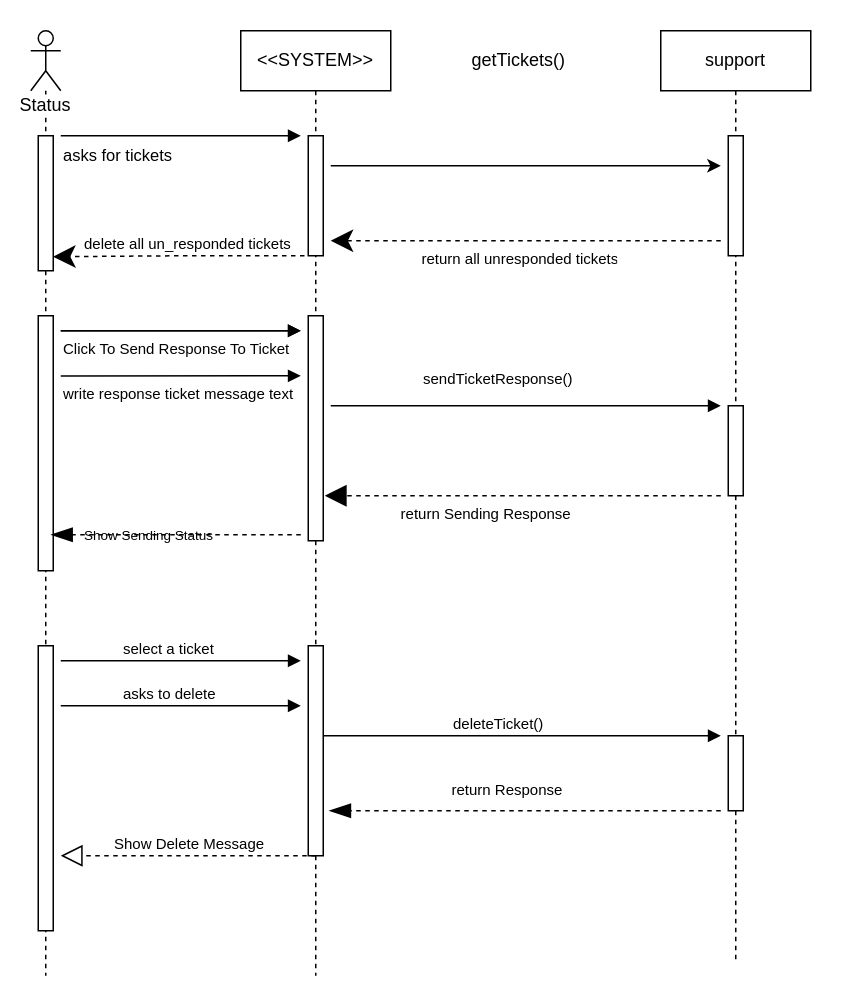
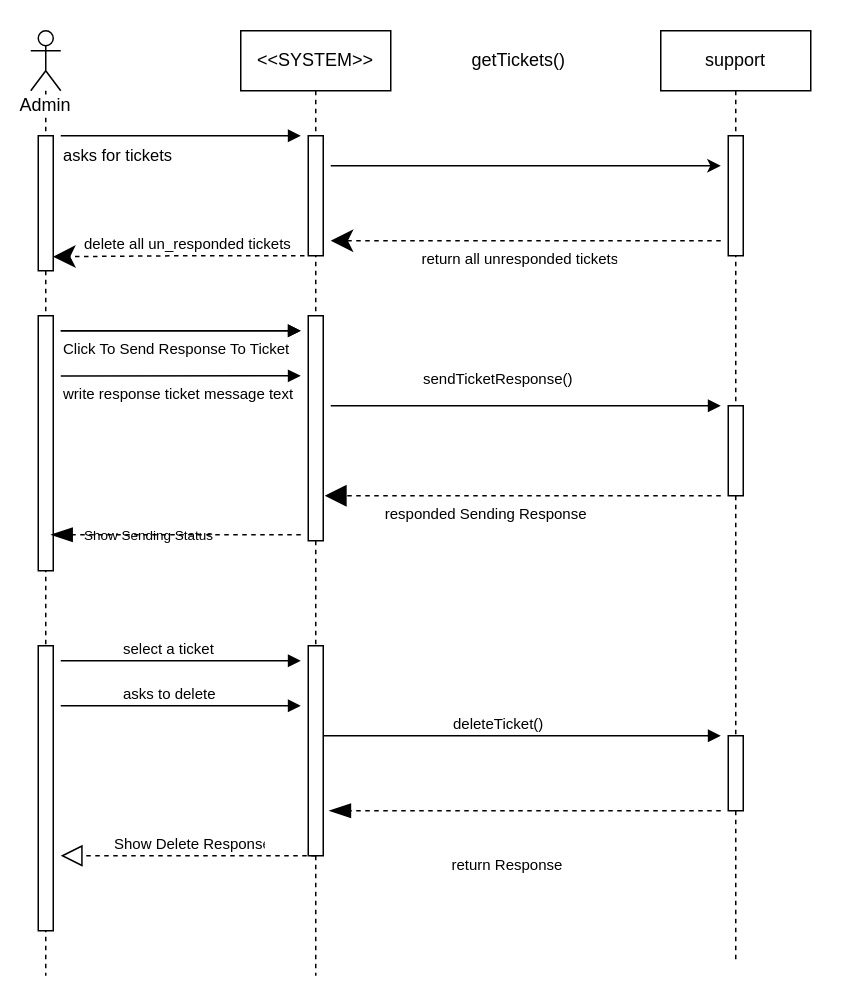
  <mxCell id="0" />
  <mxCell id="1" parent="0" />
- <mxCell id="2" value="Status" style="shape=umlLifeline;participant=umlActor;perimeter=lifelinePerimeter;whiteSpace=wrap;html=1;container=1;collapsible=0;recursiveResize=0;verticalAlign=top;spacingTop=36;labelBackgroundColor=#ffffff;outlineConnect=0;" parent="1" vertex="1"><mxGeometry x="20" y="20" width="20" height="630" as="geometry" /></mxCell>
+ <mxCell id="2" value="Admin" style="shape=umlLifeline;participant=umlActor;perimeter=lifelinePerimeter;whiteSpace=wrap;html=1;container=1;collapsible=0;recursiveResize=0;verticalAlign=top;spacingTop=36;labelBackgroundColor=#ffffff;outlineConnect=0;" parent="1" vertex="1"><mxGeometry x="20" y="20" width="20" height="630" as="geometry" /></mxCell>
  <mxCell id="3" value="" style="html=1;points=[];perimeter=orthogonalPerimeter;" parent="2" vertex="1"><mxGeometry x="5" y="70" width="10" height="90" as="geometry" /></mxCell>
  <mxCell id="4" value="" style="html=1;points=[];perimeter=orthogonalPerimeter;fontSize=10;" parent="2" vertex="1"><mxGeometry x="5" y="190" width="10" height="170" as="geometry" /></mxCell>
  <mxCell id="5" value="" style="html=1;points=[];perimeter=orthogonalPerimeter;fontSize=10;" parent="2" vertex="1"><mxGeometry x="5" y="410" width="10" height="190" as="geometry" /></mxCell>
  <mxCell id="6" value="support" style="shape=umlLifeline;perimeter=lifelinePerimeter;whiteSpace=wrap;html=1;container=1;collapsible=0;recursiveResize=0;outlineConnect=0;" parent="1" vertex="1"><mxGeometry x="440" y="20" width="100" height="620" as="geometry" /></mxCell>
  <mxCell id="7" value="" style="html=1;points=[];perimeter=orthogonalPerimeter;" parent="6" vertex="1"><mxGeometry x="45" y="70" width="10" height="80" as="geometry" /></mxCell>
  <mxCell id="8" value="" style="html=1;points=[];perimeter=orthogonalPerimeter;fontSize=10;" parent="6" vertex="1"><mxGeometry x="45" y="250" width="10" height="60" as="geometry" /></mxCell>
  <mxCell id="9" value="" style="html=1;points=[];perimeter=orthogonalPerimeter;fontSize=10;" parent="6" vertex="1"><mxGeometry x="45" y="470" width="10" height="50" as="geometry" /></mxCell>
  <mxCell id="10" value="&amp;lt;&amp;lt;SYSTEM&amp;gt;&amp;gt;" style="shape=umlLifeline;perimeter=lifelinePerimeter;whiteSpace=wrap;html=1;container=1;collapsible=0;recursiveResize=0;outlineConnect=0;" parent="1" vertex="1"><mxGeometry x="160" y="20" width="100" height="630" as="geometry" /></mxCell>
  <mxCell id="11" value="" style="html=1;points=[];perimeter=orthogonalPerimeter;" parent="10" vertex="1"><mxGeometry x="45" y="70" width="10" height="80" as="geometry" /></mxCell>
  <mxCell id="12" value="" style="html=1;points=[];perimeter=orthogonalPerimeter;" parent="10" vertex="1"><mxGeometry x="45" y="190" width="10" height="150" as="geometry" /></mxCell>
  <mxCell id="13" value="sendTicketResponse()" style="endArrow=block;endFill=1;html=1;edgeStyle=orthogonalEdgeStyle;align=left;verticalAlign=top;fontSize=10;" parent="10" edge="1"><mxGeometry x="-0.537" y="30" relative="1" as="geometry"><mxPoint x="60" y="250" as="sourcePoint" /><mxPoint x="320" y="250" as="targetPoint" /><Array as="points"><mxPoint x="150" y="250" /><mxPoint x="150" y="250" /></Array><mxPoint as="offset" /></mxGeometry></mxCell>
  <mxCell id="14" value="" style="html=1;points=[];perimeter=orthogonalPerimeter;fontSize=10;" parent="10" vertex="1"><mxGeometry x="45" y="410" width="10" height="140" as="geometry" /></mxCell>
  <mxCell id="15" value="" style="endArrow=classic;html=1;" parent="10" edge="1"><mxGeometry width="50" height="50" relative="1" as="geometry"><mxPoint x="60" y="90" as="sourcePoint" /><mxPoint x="320" y="90" as="targetPoint" /></mxGeometry></mxCell>
  <mxCell id="16" value="" style="endArrow=classic;dashed=1;endFill=1;endSize=12;html=1;" parent="1" edge="1"><mxGeometry width="160" relative="1" as="geometry"><mxPoint x="480" y="160" as="sourcePoint" /><mxPoint x="220" y="160" as="targetPoint" /></mxGeometry></mxCell>
  <mxCell id="17" value="" style="endArrow=classic;dashed=1;endFill=1;endSize=12;html=1;entryX=0.99;entryY=0.896;entryDx=0;entryDy=0;entryPerimeter=0;" parent="1" target="3" edge="1"><mxGeometry width="160" relative="1" as="geometry"><mxPoint x="202.5" y="170" as="sourcePoint" /><mxPoint x="42.5" y="170" as="targetPoint" /><Array as="points"><mxPoint x="122.5" y="170" /></Array></mxGeometry></mxCell>
  <mxCell id="18" value="return all unresponded tickets" style="text;strokeColor=none;fillColor=none;align=left;verticalAlign=top;spacingLeft=4;spacingRight=4;overflow=hidden;rotatable=0;points=[[0,0.5],[1,0.5]];portConstraint=eastwest;fontSize=10;" parent="1" vertex="1"><mxGeometry x="275" y="160" width="140" height="20" as="geometry" /></mxCell>
  <mxCell id="19" value="delete all un_responded tickets" style="text;strokeColor=none;fillColor=none;align=left;verticalAlign=top;spacingLeft=4;spacingRight=4;overflow=hidden;rotatable=0;points=[[0,0.5],[1,0.5]];portConstraint=eastwest;fontSize=10;" parent="1" vertex="1"><mxGeometry x="50" y="150" width="155" height="26" as="geometry" /></mxCell>
  <mxCell id="20" value="Click To Send Response To Ticket" style="endArrow=block;endFill=1;html=1;edgeStyle=orthogonalEdgeStyle;align=left;verticalAlign=top;fontSize=10;" parent="1" edge="1"><mxGeometry x="-1" relative="1" as="geometry"><mxPoint x="40" y="220" as="sourcePoint" /><mxPoint x="200" y="220" as="targetPoint" /></mxGeometry></mxCell>
  <mxCell id="21" value="" style="endArrow=block;endFill=1;html=1;edgeStyle=orthogonalEdgeStyle;align=left;verticalAlign=top;fontSize=10;" parent="1" edge="1"><mxGeometry x="-1" relative="1" as="geometry"><mxPoint x="40" y="220" as="sourcePoint" /><mxPoint x="200" y="220" as="targetPoint" /><Array as="points"><mxPoint x="140" y="220" /><mxPoint x="140" y="220" /></Array></mxGeometry></mxCell>
  <mxCell id="22" value="write response ticket message text" style="endArrow=block;endFill=1;html=1;edgeStyle=orthogonalEdgeStyle;align=left;verticalAlign=top;fontSize=10;" parent="1" edge="1"><mxGeometry x="-1" relative="1" as="geometry"><mxPoint x="40" y="250" as="sourcePoint" /><mxPoint x="200" y="250.07" as="targetPoint" /><Array as="points"><mxPoint x="200" y="250.07" /></Array><mxPoint as="offset" /></mxGeometry></mxCell>
  <mxCell id="23" value="" style="endArrow=block;dashed=1;endFill=1;endSize=12;html=1;fontSize=10;" parent="1" edge="1"><mxGeometry width="160" relative="1" as="geometry"><mxPoint x="480" y="330" as="sourcePoint" /><mxPoint x="216" y="330" as="targetPoint" /></mxGeometry></mxCell>
- <mxCell id="24" value="return Sending Response" style="text;strokeColor=none;fillColor=none;align=center;verticalAlign=top;spacingLeft=4;spacingRight=4;overflow=hidden;rotatable=0;points=[[0,0.5],[1,0.5]];portConstraint=eastwest;fontSize=10;" parent="1" vertex="1"><mxGeometry x="237.5" y="330" width="172.5" height="26" as="geometry" /></mxCell>
+ <mxCell id="24" value="responded Sending Response" style="text;strokeColor=none;fillColor=none;align=center;verticalAlign=top;spacingLeft=4;spacingRight=4;overflow=hidden;rotatable=0;points=[[0,0.5],[1,0.5]];portConstraint=eastwest;fontSize=10;" parent="1" vertex="1"><mxGeometry x="237.5" y="330" width="172.5" height="26" as="geometry" /></mxCell>
  <mxCell id="25" value="Show Sending Status" style="text;strokeColor=none;fillColor=none;align=left;verticalAlign=top;spacingLeft=4;spacingRight=4;overflow=hidden;rotatable=0;points=[[0,0.5],[1,0.5]];portConstraint=eastwest;fontSize=9;" parent="1" vertex="1"><mxGeometry x="50" y="345" width="100" height="26" as="geometry" /></mxCell>
  <mxCell id="26" value="" style="endArrow=blockThin;dashed=1;endFill=1;endSize=12;html=1;fontSize=10;" parent="1" edge="1"><mxGeometry width="160" relative="1" as="geometry"><mxPoint x="200" y="356" as="sourcePoint" /><mxPoint x="33.5" y="356" as="targetPoint" /></mxGeometry></mxCell>
  <mxCell id="27" value="asks to delete" style="endArrow=block;endFill=1;html=1;edgeStyle=orthogonalEdgeStyle;align=left;verticalAlign=top;fontSize=10;" parent="1" edge="1"><mxGeometry x="-0.5" y="20" relative="1" as="geometry"><mxPoint x="40" y="470" as="sourcePoint" /><mxPoint x="200" y="470" as="targetPoint" /><mxPoint as="offset" /></mxGeometry></mxCell>
  <mxCell id="28" value="select a ticket" style="endArrow=block;endFill=1;html=1;edgeStyle=orthogonalEdgeStyle;align=left;verticalAlign=top;fontSize=10;" parent="1" edge="1"><mxGeometry x="-0.5" y="20" relative="1" as="geometry"><mxPoint x="40" y="440" as="sourcePoint" /><mxPoint x="200" y="440" as="targetPoint" /><mxPoint as="offset" /></mxGeometry></mxCell>
  <mxCell id="29" value="" style="endArrow=blockThin;dashed=1;endFill=1;endSize=12;html=1;fontSize=10;" parent="1" edge="1"><mxGeometry width="160" relative="1" as="geometry"><mxPoint x="480" y="540" as="sourcePoint" /><mxPoint x="219" y="540" as="targetPoint" /></mxGeometry></mxCell>
- <mxCell id="30" value="return Response" style="text;strokeColor=none;fillColor=none;align=left;verticalAlign=top;spacingLeft=4;spacingRight=4;overflow=hidden;rotatable=0;points=[[0,0.5],[1,0.5]];portConstraint=eastwest;fontSize=10;" parent="1" vertex="1"><mxGeometry x="295" y="514" width="100" height="26" as="geometry" /></mxCell>
+ <mxCell id="30" value="return Response" style="text;strokeColor=none;fillColor=none;align=left;verticalAlign=top;spacingLeft=4;spacingRight=4;overflow=hidden;rotatable=0;points=[[0,0.5],[1,0.5]];portConstraint=eastwest;fontSize=10;" parent="1" vertex="1"><mxGeometry x="295" y="564" width="100" height="26" as="geometry" /></mxCell>
  <mxCell id="31" value="" style="endArrow=block;dashed=1;endFill=0;endSize=12;html=1;fontSize=10;entryX=1.5;entryY=0.737;entryDx=0;entryDy=0;entryPerimeter=0;" parent="1" target="5" edge="1"><mxGeometry width="160" relative="1" as="geometry"><mxPoint x="210" y="570" as="sourcePoint" /><mxPoint x="80" y="570" as="targetPoint" /></mxGeometry></mxCell>
- <mxCell id="32" value="Show Delete Message" style="text;strokeColor=none;fillColor=none;align=left;verticalAlign=top;spacingLeft=4;spacingRight=4;overflow=hidden;rotatable=0;points=[[0,0.5],[1,0.5]];portConstraint=eastwest;fontSize=10;" parent="1" vertex="1"><mxGeometry x="70" y="550" width="110" height="30" as="geometry" /></mxCell>
+ <mxCell id="32" value="Show Delete Response" style="text;strokeColor=none;fillColor=none;align=left;verticalAlign=top;spacingLeft=4;spacingRight=4;overflow=hidden;rotatable=0;points=[[0,0.5],[1,0.5]];portConstraint=eastwest;fontSize=10;" parent="1" vertex="1"><mxGeometry x="70" y="550" width="110" height="30" as="geometry" /></mxCell>
  <mxCell id="33" value="getTickets()" style="text;html=1;align=center;verticalAlign=middle;resizable=0;points=[];;autosize=1;" parent="1" vertex="1"><mxGeometry x="305" y="30" width="80" height="20" as="geometry" /></mxCell>
  <mxCell id="34" value="asks for tickets" style="endArrow=block;endFill=1;html=1;edgeStyle=orthogonalEdgeStyle;align=left;verticalAlign=top;" parent="1" edge="1"><mxGeometry x="-1" relative="1" as="geometry"><mxPoint x="40" y="90" as="sourcePoint" /><mxPoint x="200" y="90" as="targetPoint" /></mxGeometry></mxCell>
  <mxCell id="35" value="deleteTicket()" style="endArrow=block;endFill=1;html=1;edgeStyle=orthogonalEdgeStyle;align=left;verticalAlign=top;fontSize=10;" parent="1" edge="1"><mxGeometry x="-0.358" y="20" relative="1" as="geometry"><mxPoint x="215" y="490" as="sourcePoint" /><mxPoint x="480" y="490" as="targetPoint" /><mxPoint as="offset" /></mxGeometry></mxCell>
